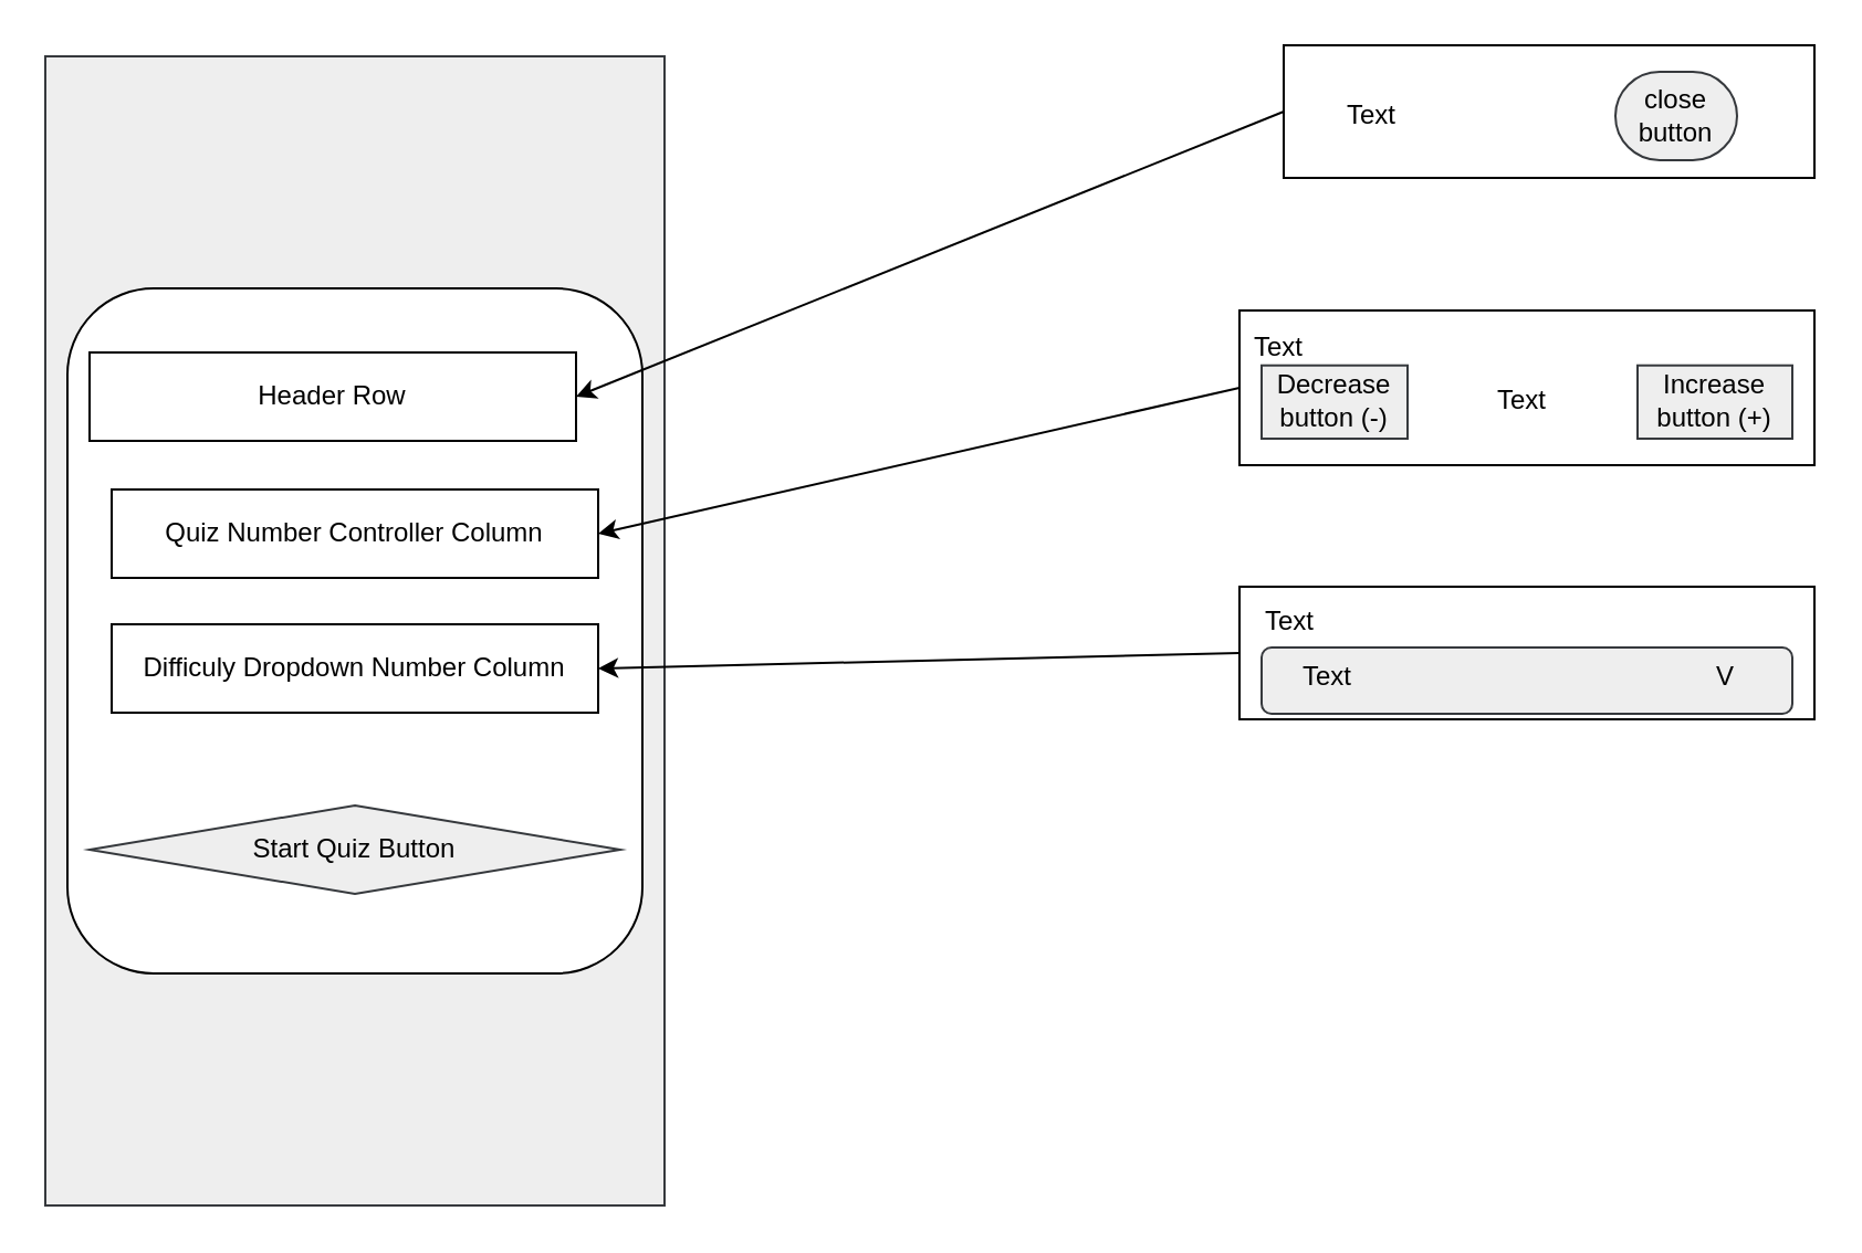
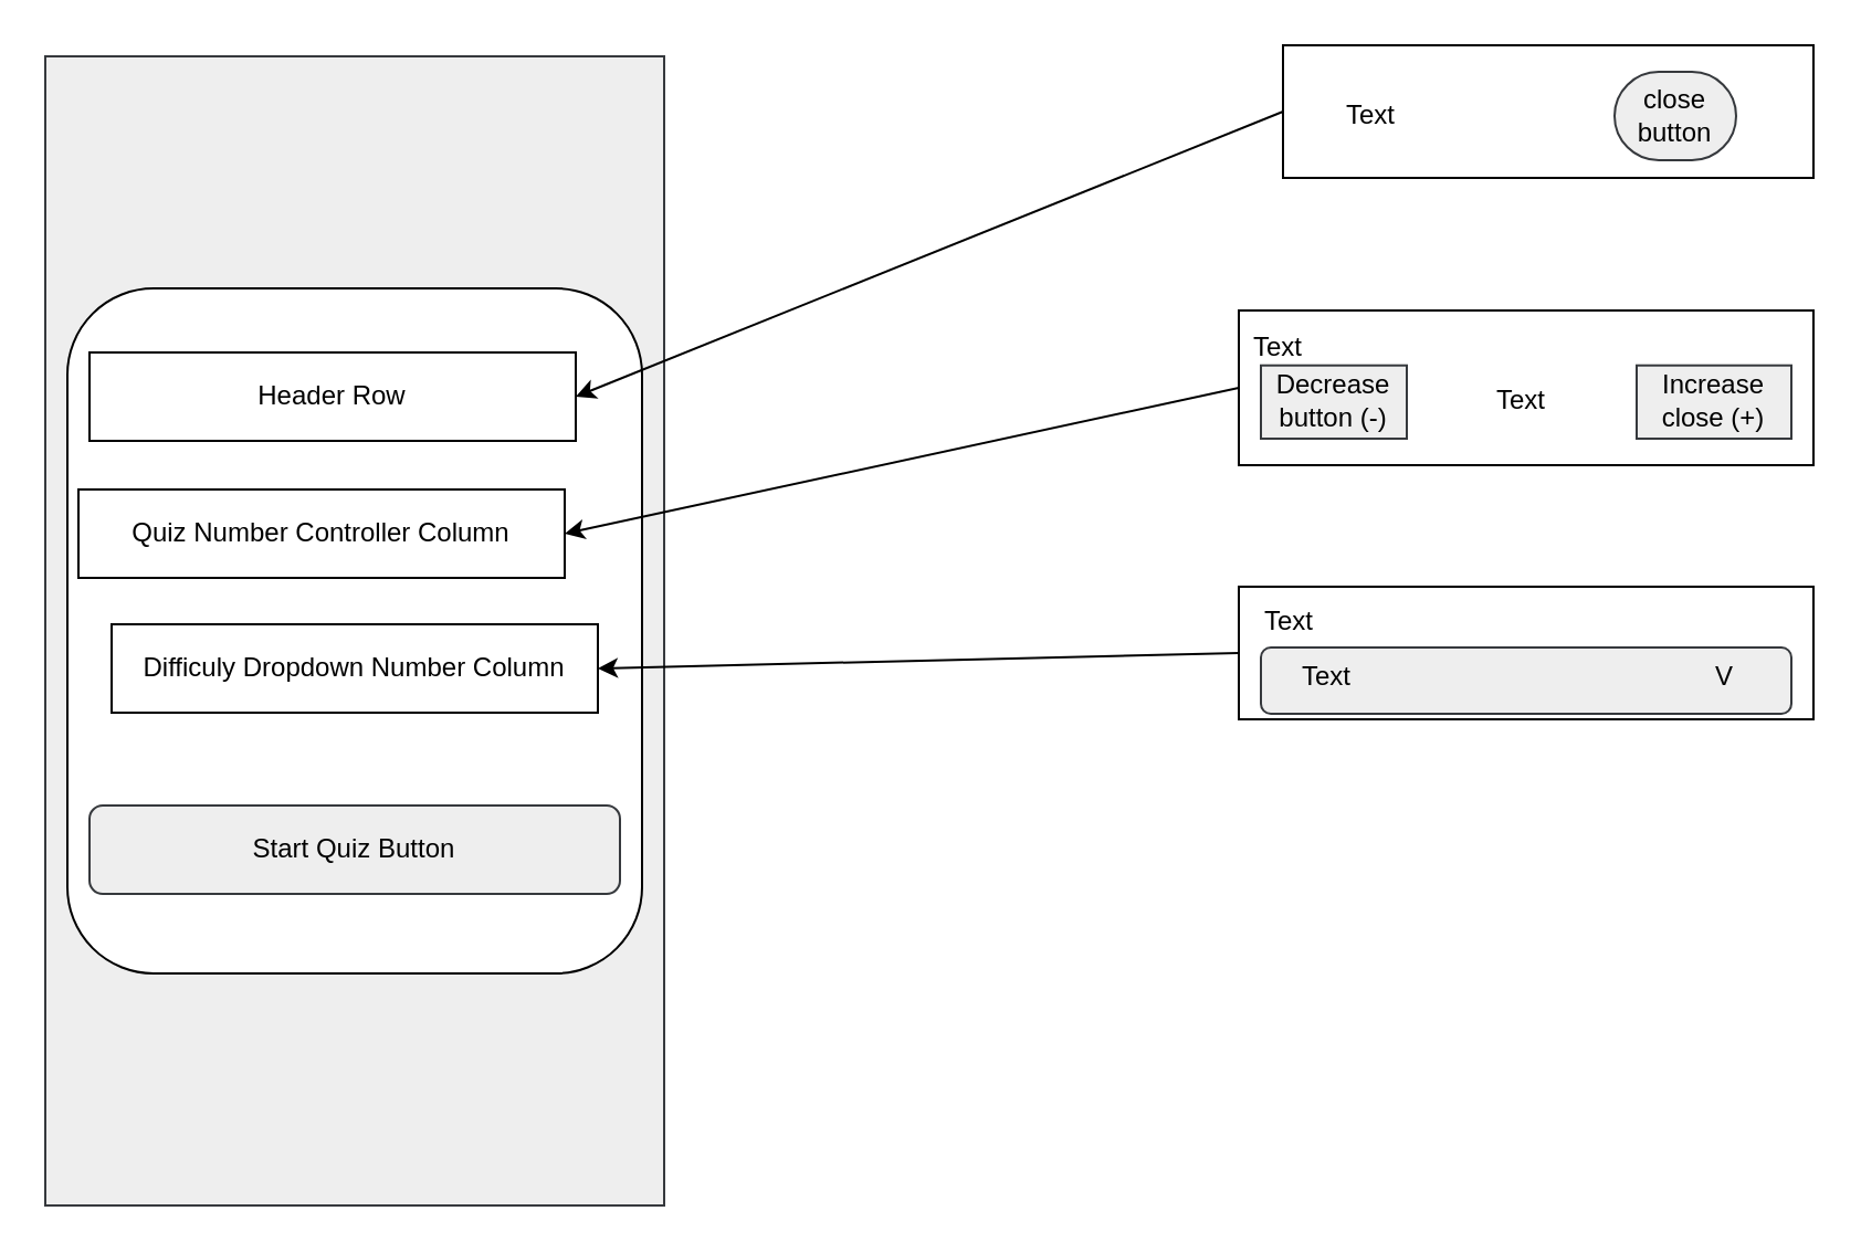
  <mxCell id="0" />
  <mxCell id="1" parent="0" />
  <mxCell id="2" value="" style="rounded=0;whiteSpace=wrap;html=1;" vertex="1" parent="1"><mxGeometry x="560" y="265" width="260" height="60" as="geometry" /></mxCell>
  <mxCell id="3" value="" style="rounded=0;whiteSpace=wrap;html=1;fillColor=#eeeeee;strokeColor=#36393d;" vertex="1" parent="1"><mxGeometry x="20" y="25" width="280" height="520" as="geometry" /></mxCell>
  <mxCell id="4" value="" style="rounded=1;whiteSpace=wrap;html=1;" vertex="1" parent="1"><mxGeometry x="30" y="130" width="260" height="310" as="geometry" /></mxCell>
- <mxCell id="5" value="Start Quiz Button" style="rhombus;whiteSpace=wrap;html=1;fillColor=#eeeeee;strokeColor=#36393d;" vertex="1" parent="1"><mxGeometry x="40" y="364" width="240" height="40" as="geometry" /></mxCell>
+ <mxCell id="5" value="Start Quiz Button" style="rounded=1;whiteSpace=wrap;html=1;fillColor=#eeeeee;strokeColor=#36393d;" vertex="1" parent="1"><mxGeometry x="40" y="364" width="240" height="40" as="geometry" /></mxCell>
  <mxCell id="6" value="" style="group" vertex="1" connectable="0" parent="1"><mxGeometry x="580" y="20" width="240" height="60" as="geometry" /></mxCell>
  <mxCell id="7" value="" style="rounded=0;whiteSpace=wrap;html=1;" vertex="1" parent="6"><mxGeometry width="240" height="60" as="geometry" /></mxCell>
  <mxCell id="8" value="Text" style="text;html=1;align=center;verticalAlign=middle;whiteSpace=wrap;rounded=0;" vertex="1" parent="6"><mxGeometry x="10" y="17" width="60" height="30" as="geometry" /></mxCell>
  <mxCell id="9" value="close button" style="text;html=1;align=center;verticalAlign=middle;whiteSpace=wrap;rounded=1;fillColor=#eeeeee;strokeColor=#36393d;arcSize=50;" vertex="1" parent="6"><mxGeometry x="150" y="12" width="55" height="40" as="geometry" /></mxCell>
  <mxCell id="10" value="Header Row" style="rounded=0;whiteSpace=wrap;html=1;" vertex="1" parent="1"><mxGeometry x="40" y="159" width="220" height="40" as="geometry" /></mxCell>
  <mxCell id="11" style="edgeStyle=none;html=1;exitX=0;exitY=0.5;exitDx=0;exitDy=0;entryX=1;entryY=0.5;entryDx=0;entryDy=0;" edge="1" parent="1" source="7" target="10"><mxGeometry relative="1" as="geometry" /></mxCell>
  <mxCell id="12" value="" style="group" vertex="1" connectable="0" parent="1"><mxGeometry x="560" y="140" width="260" height="83.86" as="geometry" /></mxCell>
  <mxCell id="13" value="" style="rounded=0;whiteSpace=wrap;html=1;" vertex="1" parent="12"><mxGeometry x="5.2" y="23.86" width="244.8" height="36.14" as="geometry" /></mxCell>
  <mxCell id="14" value="" style="rounded=0;whiteSpace=wrap;html=1;" vertex="1" parent="12"><mxGeometry width="260" height="70" as="geometry" /></mxCell>
  <mxCell id="15" value="Text" style="text;html=1;align=left;verticalAlign=middle;whiteSpace=wrap;rounded=0;" vertex="1" parent="12"><mxGeometry x="5.2" y="5" width="249.6" height="24.857" as="geometry" /></mxCell>
  <mxCell id="16" value="Decrease button (-)" style="text;html=1;align=center;verticalAlign=middle;whiteSpace=wrap;rounded=0;fillColor=#eeeeee;strokeColor=#36393d;arcSize=50;" vertex="1" parent="12"><mxGeometry x="10" y="24.86" width="66" height="33.14" as="geometry" /></mxCell>
- <mxCell id="17" value="Increase button (+)" style="text;html=1;align=center;verticalAlign=middle;whiteSpace=wrap;rounded=0;fillColor=#eeeeee;strokeColor=#36393d;arcSize=50;" vertex="1" parent="12"><mxGeometry x="180" y="24.86" width="70" height="33.14" as="geometry" /></mxCell>
+ <mxCell id="17" value="Increase close (+)" style="text;html=1;align=center;verticalAlign=middle;whiteSpace=wrap;rounded=0;fillColor=#eeeeee;strokeColor=#36393d;arcSize=50;" vertex="1" parent="12"><mxGeometry x="180" y="24.86" width="70" height="33.14" as="geometry" /></mxCell>
  <mxCell id="18" value="Text" style="text;html=1;align=center;verticalAlign=middle;whiteSpace=wrap;rounded=0;" vertex="1" parent="12"><mxGeometry x="96.8" y="29" width="62.4" height="24.857" as="geometry" /></mxCell>
- <mxCell id="19" value="Quiz Number Controller Column" style="rounded=0;whiteSpace=wrap;html=1;" vertex="1" parent="1"><mxGeometry x="50" y="221" width="220" height="40" as="geometry" /></mxCell>
+ <mxCell id="19" value="Quiz Number Controller Column" style="rounded=0;whiteSpace=wrap;html=1;" vertex="1" parent="1"><mxGeometry x="35" y="221" width="220" height="40" as="geometry" /></mxCell>
  <mxCell id="20" style="edgeStyle=none;html=1;exitX=0;exitY=0.5;exitDx=0;exitDy=0;entryX=1;entryY=0.5;entryDx=0;entryDy=0;" edge="1" parent="1" source="14" target="19"><mxGeometry relative="1" as="geometry" /></mxCell>
  <mxCell id="21" value="Difficuly Dropdown Number Column" style="rounded=0;whiteSpace=wrap;html=1;" vertex="1" parent="1"><mxGeometry x="50" y="282" width="220" height="40" as="geometry" /></mxCell>
  <mxCell id="22" value="" style="group" vertex="1" connectable="0" parent="1"><mxGeometry x="570" y="265.5" width="240" height="57" as="geometry" /></mxCell>
  <mxCell id="23" value="Text" style="text;html=1;align=left;verticalAlign=middle;whiteSpace=wrap;rounded=0;" vertex="1" parent="22"><mxGeometry width="240" height="30" as="geometry" /></mxCell>
  <mxCell id="24" value="" style="rounded=1;whiteSpace=wrap;html=1;fillColor=#eeeeee;strokeColor=#36393d;" vertex="1" parent="22"><mxGeometry y="27" width="240" height="30" as="geometry" /></mxCell>
  <mxCell id="25" value="Text" style="text;html=1;align=center;verticalAlign=middle;whiteSpace=wrap;rounded=0;" vertex="1" parent="22"><mxGeometry y="25" width="60" height="30" as="geometry" /></mxCell>
  <mxCell id="26" value="V" style="text;html=1;align=center;verticalAlign=middle;whiteSpace=wrap;rounded=0;" vertex="1" parent="22"><mxGeometry x="180" y="25" width="60" height="30" as="geometry" /></mxCell>
  <mxCell id="27" style="edgeStyle=none;html=1;exitX=0;exitY=0.5;exitDx=0;exitDy=0;entryX=1;entryY=0.5;entryDx=0;entryDy=0;" edge="1" parent="1" source="2" target="21"><mxGeometry relative="1" as="geometry" /></mxCell>
